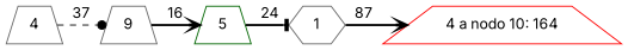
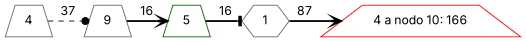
  digraph {
    fontname=Inter
    node [color=gray40 fontname=Inter shape=trapezium]
    edge [arrowhead=vee constraint=false fontname=Inter style=bold]
    4
    9
    n3 [color=darkgreen label=5]
    1 [shape=hexagon]
-   n5 [color=red label="4 a nodo 10: 164"]
+   n5 [color=red label="4 a nodo 10: 166"]
    4 -> 9 [arrowhead=dot label=37 style=dashed]
    9 -> n3 [label=16]
-   n3 -> 1 [arrowhead=tee label=24]
+   n3 -> 1 [arrowhead=tee label=16]
    1 -> n5 [label=87]
  }
